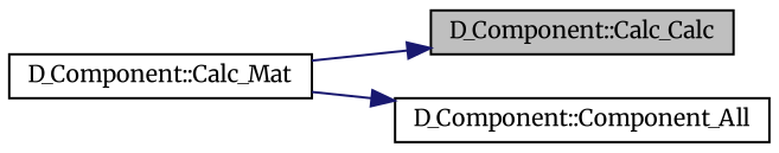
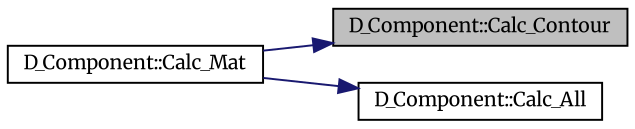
  digraph {
    fontname=Merriweather
    rankdir=RL
    node [color=black fillcolor=white fontname=Merriweather fontsize=10 shape=record style=filled]
    edge [color=midnightblue dir=back fontname=Merriweather fontsize=10 labelfontname=Helvetica labelfontsize=10 style=solid]
-   n1 [fillcolor=grey75 fontcolor=black height=0.2 label="D_Component::Calc_Calc" width=0.4]
+   n1 [fillcolor=grey75 fontcolor=black height=0.2 label="D_Component::Calc_Contour" width=0.4]
    n2 [height=0.2 label="D_Component::Calc_Mat" width=0.4]
-   n3 [height=0.2 label="D_Component::Component_All" width=0.4]
+   n3 [height=0.2 label="D_Component::Calc_All" width=0.4]
    n1 -> n2
    n3 -> n2
  }
